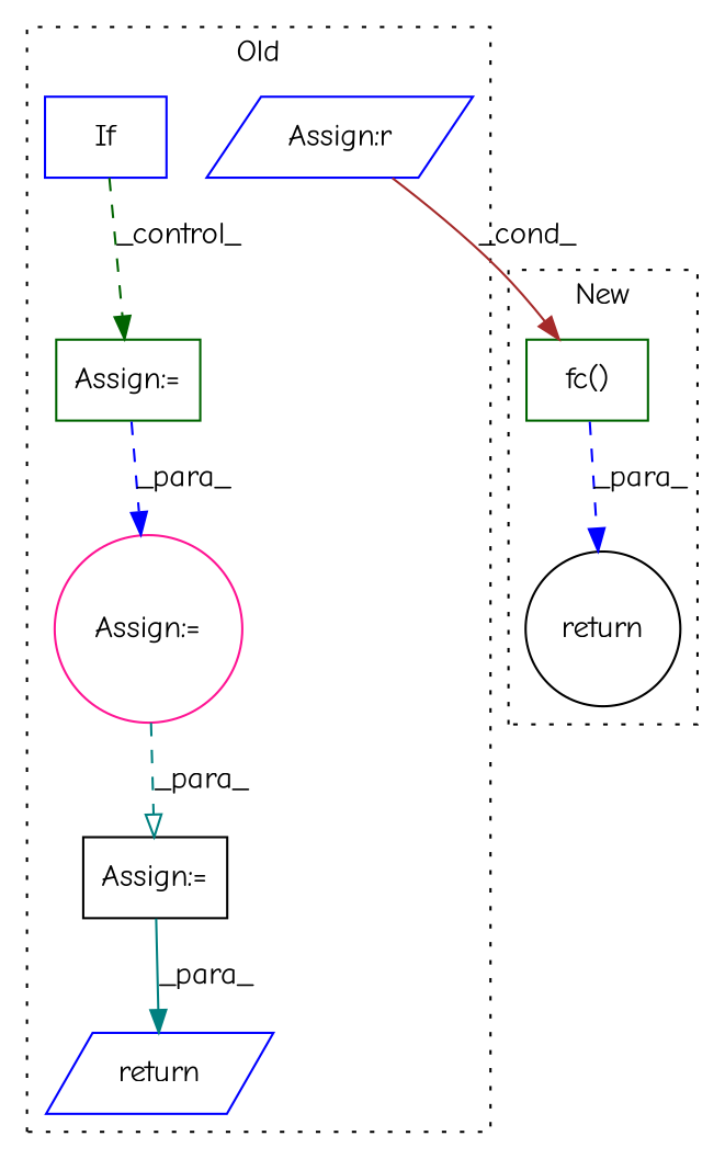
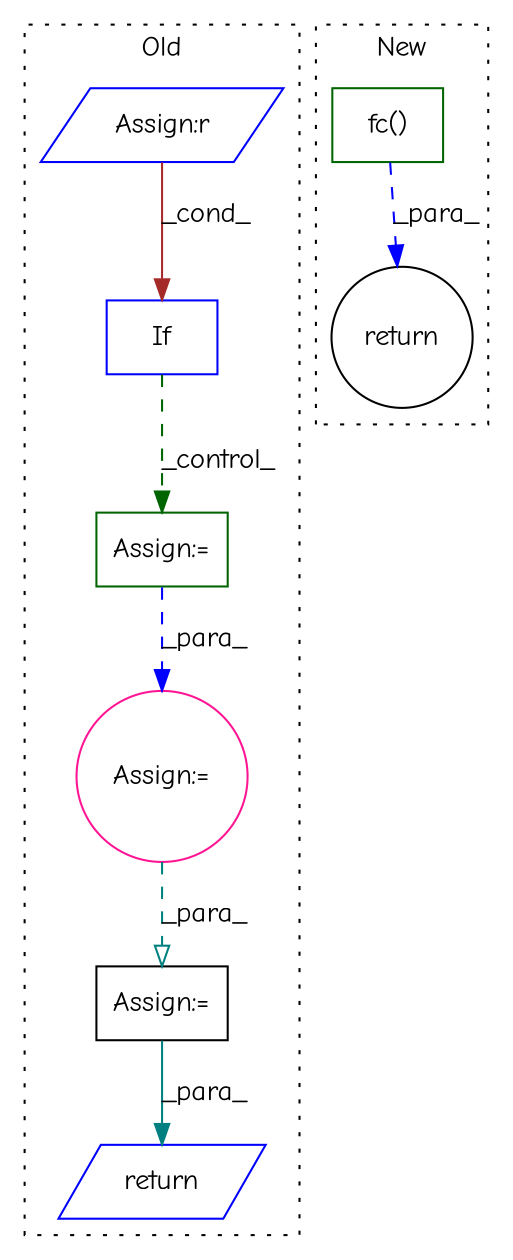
  digraph {
    fontname="Comic Neue"
    node [a=68 color=blue fontname="Comic Neue" l=3 shape=box]
    edge [arrowhead=normal color=teal fontname="Comic Neue" style=dashed]
    n1 [a=93 l=7 label=return s=6208 shape=parallelogram]
    n2 [color=deeppink label="Assign:=" s=6133 shape=circle]
    n3 [color=black label="Assign:=" s=6157]
    n4 [color=darkgreen label="Assign:=" s=6060]
    n5 [a=40 l=18 label="Assign:r" s=5916 shape=parallelogram]
    n6 [a=96 label=If s=5891]
    n7 [a=75 color=darkgreen l="8,1" label="fc()" s="4080,4089"]
    n8 [a=93 color=black l=7 label=return s=4116 shape=circle]
    subgraph cluster_1 {
      label=Old
      style=dotted
      n1
      n2
      n3
      n4
      n5
      n6
    }
    subgraph cluster_2 {
      label=New
      style=dotted
      n7
      n8
    }
    n2 -> n3 [arrowhead=onormal label=_para_]
    n3 -> n1 [label=_para_ style=solid]
    n4 -> n2 [color=blue label=_para_]
-   n5 -> n7 [color=brown label=_cond_ style=solid]
+   n5 -> n6 [color=brown label=_cond_ style=solid]
    n6 -> n4 [color=darkgreen label=_control_]
    n7 -> n8 [color=blue label=_para_]
  }
